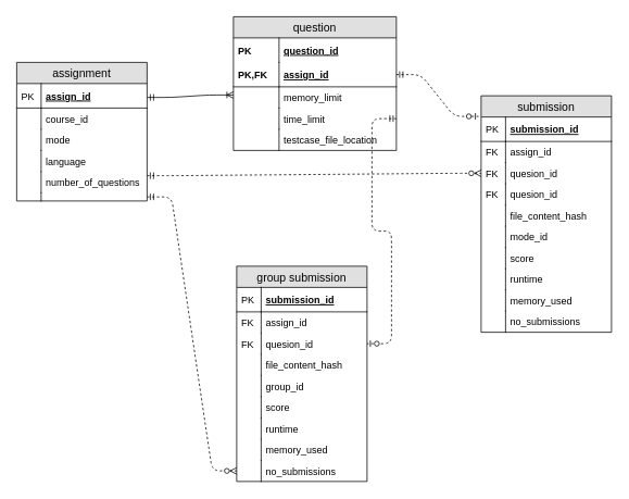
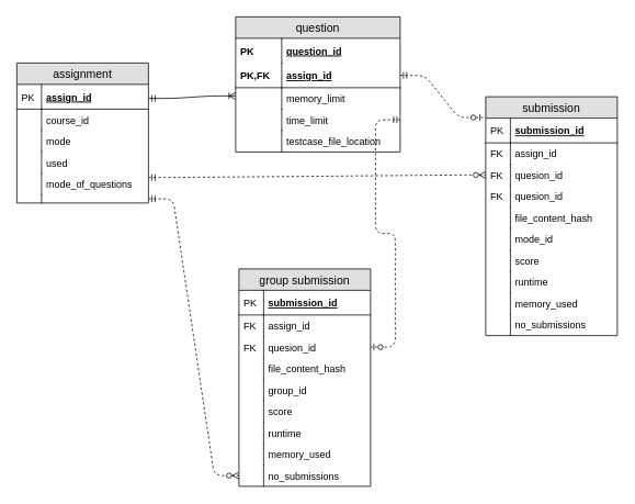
  <mxCell id="0" />
  <mxCell id="1" parent="0" />
  <mxCell id="2" value="assignment" style="swimlane;fontStyle=0;childLayout=stackLayout;horizontal=1;startSize=26;fillColor=#e0e0e0;horizontalStack=0;resizeParent=1;resizeParentMax=0;resizeLast=0;collapsible=1;marginBottom=0;swimlaneFillColor=#ffffff;align=center;fontSize=14;" parent="1" vertex="1"><mxGeometry x="20" y="76" width="160" height="170" as="geometry" /></mxCell>
  <mxCell id="3" value="assign_id" style="shape=partialRectangle;top=0;left=0;right=0;bottom=1;align=left;verticalAlign=middle;fillColor=none;spacingLeft=34;spacingRight=4;overflow=hidden;rotatable=0;points=[[0,0.5],[1,0.5]];portConstraint=eastwest;dropTarget=0;fontStyle=5;fontSize=12;" parent="2" vertex="1"><mxGeometry y="26" width="160" height="30" as="geometry" /></mxCell>
  <mxCell id="4" value="PK" style="shape=partialRectangle;top=0;left=0;bottom=0;fillColor=none;align=left;verticalAlign=middle;spacingLeft=4;spacingRight=4;overflow=hidden;rotatable=0;points=[];portConstraint=eastwest;part=1;fontSize=12;" parent="3" vertex="1" connectable="0"><mxGeometry width="30" height="30" as="geometry" /></mxCell>
  <mxCell id="5" value="course_id" style="shape=partialRectangle;top=0;left=0;right=0;bottom=0;align=left;verticalAlign=top;fillColor=none;spacingLeft=34;spacingRight=4;overflow=hidden;rotatable=0;points=[[0,0.5],[1,0.5]];portConstraint=eastwest;dropTarget=0;fontSize=12;" parent="2" vertex="1"><mxGeometry y="56" width="160" height="26" as="geometry" /></mxCell>
  <mxCell id="6" value="" style="shape=partialRectangle;top=0;left=0;bottom=0;fillColor=none;align=left;verticalAlign=top;spacingLeft=4;spacingRight=4;overflow=hidden;rotatable=0;points=[];portConstraint=eastwest;part=1;fontSize=12;" parent="5" vertex="1" connectable="0"><mxGeometry width="30" height="26" as="geometry" /></mxCell>
  <mxCell id="7" value="mode" style="shape=partialRectangle;top=0;left=0;right=0;bottom=0;align=left;verticalAlign=top;fillColor=none;spacingLeft=34;spacingRight=4;overflow=hidden;rotatable=0;points=[[0,0.5],[1,0.5]];portConstraint=eastwest;dropTarget=0;fontSize=12;" parent="2" vertex="1"><mxGeometry y="82" width="160" height="26" as="geometry" /></mxCell>
  <mxCell id="8" value="" style="shape=partialRectangle;top=0;left=0;bottom=0;fillColor=none;align=left;verticalAlign=top;spacingLeft=4;spacingRight=4;overflow=hidden;rotatable=0;points=[];portConstraint=eastwest;part=1;fontSize=12;" parent="7" vertex="1" connectable="0"><mxGeometry width="30" height="26" as="geometry" /></mxCell>
- <mxCell id="9" value="language" style="shape=partialRectangle;top=0;left=0;right=0;bottom=0;align=left;verticalAlign=top;fillColor=none;spacingLeft=34;spacingRight=4;overflow=hidden;rotatable=0;points=[[0,0.5],[1,0.5]];portConstraint=eastwest;dropTarget=0;fontSize=12;" parent="2" vertex="1"><mxGeometry y="108" width="160" height="26" as="geometry" /></mxCell>
+ <mxCell id="9" value="used" style="shape=partialRectangle;top=0;left=0;right=0;bottom=0;align=left;verticalAlign=top;fillColor=none;spacingLeft=34;spacingRight=4;overflow=hidden;rotatable=0;points=[[0,0.5],[1,0.5]];portConstraint=eastwest;dropTarget=0;fontSize=12;" parent="2" vertex="1"><mxGeometry y="108" width="160" height="26" as="geometry" /></mxCell>
  <mxCell id="10" value="" style="shape=partialRectangle;top=0;left=0;bottom=0;fillColor=none;align=left;verticalAlign=top;spacingLeft=4;spacingRight=4;overflow=hidden;rotatable=0;points=[];portConstraint=eastwest;part=1;fontSize=12;" parent="9" vertex="1" connectable="0"><mxGeometry width="30" height="26" as="geometry" /></mxCell>
- <mxCell id="11" value="number_of_questions" style="shape=partialRectangle;top=0;left=0;right=0;bottom=0;align=left;verticalAlign=top;fillColor=none;spacingLeft=34;spacingRight=4;overflow=hidden;rotatable=0;points=[[0,0.5],[1,0.5]];portConstraint=eastwest;dropTarget=0;fontSize=12;" parent="2" vertex="1"><mxGeometry y="134" width="160" height="26" as="geometry" /></mxCell>
+ <mxCell id="11" value="mode_of_questions" style="shape=partialRectangle;top=0;left=0;right=0;bottom=0;align=left;verticalAlign=top;fillColor=none;spacingLeft=34;spacingRight=4;overflow=hidden;rotatable=0;points=[[0,0.5],[1,0.5]];portConstraint=eastwest;dropTarget=0;fontSize=12;" parent="2" vertex="1"><mxGeometry y="134" width="160" height="26" as="geometry" /></mxCell>
  <mxCell id="12" value="" style="shape=partialRectangle;top=0;left=0;bottom=0;fillColor=none;align=left;verticalAlign=top;spacingLeft=4;spacingRight=4;overflow=hidden;rotatable=0;points=[];portConstraint=eastwest;part=1;fontSize=12;" parent="11" vertex="1" connectable="0"><mxGeometry width="30" height="26" as="geometry" /></mxCell>
  <mxCell id="13" value="" style="shape=partialRectangle;top=0;left=0;right=0;bottom=0;align=left;verticalAlign=top;fillColor=none;spacingLeft=34;spacingRight=4;overflow=hidden;rotatable=0;points=[[0,0.5],[1,0.5]];portConstraint=eastwest;dropTarget=0;fontSize=12;" parent="2" vertex="1"><mxGeometry y="160" width="160" height="10" as="geometry" /></mxCell>
  <mxCell id="14" value="" style="shape=partialRectangle;top=0;left=0;bottom=0;fillColor=none;align=left;verticalAlign=top;spacingLeft=4;spacingRight=4;overflow=hidden;rotatable=0;points=[];portConstraint=eastwest;part=1;fontSize=12;" parent="13" vertex="1" connectable="0"><mxGeometry width="30" height="10" as="geometry" /></mxCell>
  <mxCell id="15" value="question" style="swimlane;fontStyle=0;childLayout=stackLayout;horizontal=1;startSize=26;fillColor=#e0e0e0;horizontalStack=0;resizeParent=1;resizeParentMax=0;resizeLast=0;collapsible=1;marginBottom=0;swimlaneFillColor=#ffffff;align=center;fontSize=14;" parent="1" vertex="1"><mxGeometry x="286" y="20" width="200" height="164" as="geometry" /></mxCell>
  <mxCell id="16" value="question_id" style="shape=partialRectangle;top=0;left=0;right=0;bottom=0;align=left;verticalAlign=middle;fillColor=none;spacingLeft=60;spacingRight=4;overflow=hidden;rotatable=0;points=[[0,0.5],[1,0.5]];portConstraint=eastwest;dropTarget=0;fontStyle=5;fontSize=12;" parent="15" vertex="1"><mxGeometry y="26" width="200" height="30" as="geometry" /></mxCell>
  <mxCell id="17" value="PK" style="shape=partialRectangle;fontStyle=1;top=0;left=0;bottom=0;fillColor=none;align=left;verticalAlign=middle;spacingLeft=4;spacingRight=4;overflow=hidden;rotatable=0;points=[];portConstraint=eastwest;part=1;fontSize=12;" parent="16" vertex="1" connectable="0"><mxGeometry width="56" height="30" as="geometry" /></mxCell>
  <mxCell id="18" value="assign_id" style="shape=partialRectangle;top=0;left=0;right=0;bottom=1;align=left;verticalAlign=middle;fillColor=none;spacingLeft=60;spacingRight=4;overflow=hidden;rotatable=0;points=[[0,0.5],[1,0.5]];portConstraint=eastwest;dropTarget=0;fontStyle=5;fontSize=12;" parent="15" vertex="1"><mxGeometry y="56" width="200" height="30" as="geometry" /></mxCell>
  <mxCell id="19" value="PK,FK" style="shape=partialRectangle;fontStyle=1;top=0;left=0;bottom=0;fillColor=none;align=left;verticalAlign=middle;spacingLeft=4;spacingRight=4;overflow=hidden;rotatable=0;points=[];portConstraint=eastwest;part=1;fontSize=12;" parent="18" vertex="1" connectable="0"><mxGeometry width="56" height="30" as="geometry" /></mxCell>
  <mxCell id="20" value="memory_limit" style="shape=partialRectangle;top=0;left=0;right=0;bottom=0;align=left;verticalAlign=top;fillColor=none;spacingLeft=60;spacingRight=4;overflow=hidden;rotatable=0;points=[[0,0.5],[1,0.5]];portConstraint=eastwest;dropTarget=0;fontSize=12;" parent="15" vertex="1"><mxGeometry y="86" width="200" height="26" as="geometry" /></mxCell>
  <mxCell id="21" value="" style="shape=partialRectangle;top=0;left=0;bottom=0;fillColor=none;align=left;verticalAlign=top;spacingLeft=4;spacingRight=4;overflow=hidden;rotatable=0;points=[];portConstraint=eastwest;part=1;fontSize=12;" parent="20" vertex="1" connectable="0"><mxGeometry width="56" height="26" as="geometry" /></mxCell>
  <mxCell id="22" value="time_limit" style="shape=partialRectangle;top=0;left=0;right=0;bottom=0;align=left;verticalAlign=top;fillColor=none;spacingLeft=60;spacingRight=4;overflow=hidden;rotatable=0;points=[[0,0.5],[1,0.5]];portConstraint=eastwest;dropTarget=0;fontSize=12;" parent="15" vertex="1"><mxGeometry y="112" width="200" height="26" as="geometry" /></mxCell>
  <mxCell id="23" value="" style="shape=partialRectangle;fontStyle=1;top=0;left=0;bottom=0;fillColor=none;align=left;verticalAlign=top;spacingLeft=4;spacingRight=4;overflow=hidden;rotatable=0;points=[];portConstraint=eastwest;part=1;fontSize=12;" parent="22" vertex="1" connectable="0"><mxGeometry width="56" height="26" as="geometry" /></mxCell>
  <mxCell id="24" value="testcase_file_location" style="shape=partialRectangle;top=0;left=0;right=0;bottom=0;align=left;verticalAlign=top;fillColor=none;spacingLeft=60;spacingRight=4;overflow=hidden;rotatable=0;points=[[0,0.5],[1,0.5]];portConstraint=eastwest;dropTarget=0;fontSize=12;" parent="15" vertex="1"><mxGeometry y="138" width="200" height="26" as="geometry" /></mxCell>
  <mxCell id="25" value="" style="shape=partialRectangle;fontStyle=1;top=0;left=0;bottom=0;fillColor=none;align=left;verticalAlign=top;spacingLeft=4;spacingRight=4;overflow=hidden;rotatable=0;points=[];portConstraint=eastwest;part=1;fontSize=12;" parent="24" vertex="1" connectable="0"><mxGeometry width="56" height="26" as="geometry" /></mxCell>
  <mxCell id="26" value="" style="edgeStyle=entityRelationEdgeStyle;fontSize=12;html=1;endArrow=ERoneToMany;startArrow=ERmandOne;" parent="1" edge="1"><mxGeometry width="100" height="100" relative="1" as="geometry"><mxPoint x="180" y="119" as="sourcePoint" /><mxPoint x="286" y="116" as="targetPoint" /></mxGeometry></mxCell>
  <mxCell id="27" value="submission" style="swimlane;fontStyle=0;childLayout=stackLayout;horizontal=1;startSize=26;fillColor=#e0e0e0;horizontalStack=0;resizeParent=1;resizeParentMax=0;resizeLast=0;collapsible=1;marginBottom=0;swimlaneFillColor=#ffffff;align=center;fontSize=14;" parent="1" vertex="1"><mxGeometry x="590" y="117" width="160" height="290" as="geometry" /></mxCell>
  <mxCell id="28" value="submission_id" style="shape=partialRectangle;top=0;left=0;right=0;bottom=1;align=left;verticalAlign=middle;fillColor=none;spacingLeft=34;spacingRight=4;overflow=hidden;rotatable=0;points=[[0,0.5],[1,0.5]];portConstraint=eastwest;dropTarget=0;fontStyle=5;fontSize=12;" parent="27" vertex="1"><mxGeometry y="26" width="160" height="30" as="geometry" /></mxCell>
  <mxCell id="29" value="PK" style="shape=partialRectangle;top=0;left=0;bottom=0;fillColor=none;align=left;verticalAlign=middle;spacingLeft=4;spacingRight=4;overflow=hidden;rotatable=0;points=[];portConstraint=eastwest;part=1;fontSize=12;" parent="28" vertex="1" connectable="0"><mxGeometry width="30" height="30" as="geometry" /></mxCell>
  <mxCell id="30" value="assign_id" style="shape=partialRectangle;top=0;left=0;right=0;bottom=0;align=left;verticalAlign=top;fillColor=none;spacingLeft=34;spacingRight=4;overflow=hidden;rotatable=0;points=[[0,0.5],[1,0.5]];portConstraint=eastwest;dropTarget=0;fontSize=12;" parent="27" vertex="1"><mxGeometry y="56" width="160" height="26" as="geometry" /></mxCell>
  <mxCell id="31" value="FK" style="shape=partialRectangle;top=0;left=0;bottom=0;fillColor=none;align=left;verticalAlign=top;spacingLeft=4;spacingRight=4;overflow=hidden;rotatable=0;points=[];portConstraint=eastwest;part=1;fontSize=12;" parent="30" vertex="1" connectable="0"><mxGeometry width="30" height="26" as="geometry" /></mxCell>
  <mxCell id="32" value="quesion_id" style="shape=partialRectangle;top=0;left=0;right=0;bottom=0;align=left;verticalAlign=top;fillColor=none;spacingLeft=34;spacingRight=4;overflow=hidden;rotatable=0;points=[[0,0.5],[1,0.5]];portConstraint=eastwest;dropTarget=0;fontSize=12;" vertex="1" parent="27"><mxGeometry y="82" width="160" height="26" as="geometry" /></mxCell>
  <mxCell id="33" value="FK" style="shape=partialRectangle;top=0;left=0;bottom=0;fillColor=none;align=left;verticalAlign=top;spacingLeft=4;spacingRight=4;overflow=hidden;rotatable=0;points=[];portConstraint=eastwest;part=1;fontSize=12;" vertex="1" connectable="0" parent="32"><mxGeometry width="30" height="26" as="geometry" /></mxCell>
  <mxCell id="34" value="quesion_id" style="shape=partialRectangle;top=0;left=0;right=0;bottom=0;align=left;verticalAlign=top;fillColor=none;spacingLeft=34;spacingRight=4;overflow=hidden;rotatable=0;points=[[0,0.5],[1,0.5]];portConstraint=eastwest;dropTarget=0;fontSize=12;" parent="27" vertex="1"><mxGeometry y="108" width="160" height="26" as="geometry" /></mxCell>
  <mxCell id="35" value="FK" style="shape=partialRectangle;top=0;left=0;bottom=0;fillColor=none;align=left;verticalAlign=top;spacingLeft=4;spacingRight=4;overflow=hidden;rotatable=0;points=[];portConstraint=eastwest;part=1;fontSize=12;" parent="34" vertex="1" connectable="0"><mxGeometry width="30" height="26" as="geometry" /></mxCell>
  <mxCell id="36" value="file_content_hash" style="shape=partialRectangle;top=0;left=0;right=0;bottom=0;align=left;verticalAlign=top;fillColor=none;spacingLeft=34;spacingRight=4;overflow=hidden;rotatable=0;points=[[0,0.5],[1,0.5]];portConstraint=eastwest;dropTarget=0;fontSize=12;" parent="27" vertex="1"><mxGeometry y="134" width="160" height="26" as="geometry" /></mxCell>
  <mxCell id="37" value="" style="shape=partialRectangle;top=0;left=0;bottom=0;fillColor=none;align=left;verticalAlign=top;spacingLeft=4;spacingRight=4;overflow=hidden;rotatable=0;points=[];portConstraint=eastwest;part=1;fontSize=12;" parent="36" vertex="1" connectable="0"><mxGeometry width="30" height="26" as="geometry" /></mxCell>
  <mxCell id="38" value="mode_id" style="shape=partialRectangle;top=0;left=0;right=0;bottom=0;align=left;verticalAlign=top;fillColor=none;spacingLeft=34;spacingRight=4;overflow=hidden;rotatable=0;points=[[0,0.5],[1,0.5]];portConstraint=eastwest;dropTarget=0;fontSize=12;" parent="27" vertex="1"><mxGeometry y="160" width="160" height="26" as="geometry" /></mxCell>
  <mxCell id="39" value="" style="shape=partialRectangle;top=0;left=0;bottom=0;fillColor=none;align=left;verticalAlign=top;spacingLeft=4;spacingRight=4;overflow=hidden;rotatable=0;points=[];portConstraint=eastwest;part=1;fontSize=12;" parent="38" vertex="1" connectable="0"><mxGeometry width="30" height="26" as="geometry" /></mxCell>
  <mxCell id="40" value="score" style="shape=partialRectangle;top=0;left=0;right=0;bottom=0;align=left;verticalAlign=top;fillColor=none;spacingLeft=34;spacingRight=4;overflow=hidden;rotatable=0;points=[[0,0.5],[1,0.5]];portConstraint=eastwest;dropTarget=0;fontSize=12;" parent="27" vertex="1"><mxGeometry y="186" width="160" height="26" as="geometry" /></mxCell>
  <mxCell id="41" value="" style="shape=partialRectangle;top=0;left=0;bottom=0;fillColor=none;align=left;verticalAlign=top;spacingLeft=4;spacingRight=4;overflow=hidden;rotatable=0;points=[];portConstraint=eastwest;part=1;fontSize=12;" parent="40" vertex="1" connectable="0"><mxGeometry width="30" height="26" as="geometry" /></mxCell>
  <mxCell id="42" value="runtime" style="shape=partialRectangle;top=0;left=0;right=0;bottom=0;align=left;verticalAlign=top;fillColor=none;spacingLeft=34;spacingRight=4;overflow=hidden;rotatable=0;points=[[0,0.5],[1,0.5]];portConstraint=eastwest;dropTarget=0;fontSize=12;" parent="27" vertex="1"><mxGeometry y="212" width="160" height="26" as="geometry" /></mxCell>
  <mxCell id="43" value="" style="shape=partialRectangle;top=0;left=0;bottom=0;fillColor=none;align=left;verticalAlign=top;spacingLeft=4;spacingRight=4;overflow=hidden;rotatable=0;points=[];portConstraint=eastwest;part=1;fontSize=12;" parent="42" vertex="1" connectable="0"><mxGeometry width="30" height="26" as="geometry" /></mxCell>
  <mxCell id="44" value="memory_used" style="shape=partialRectangle;top=0;left=0;right=0;bottom=0;align=left;verticalAlign=top;fillColor=none;spacingLeft=34;spacingRight=4;overflow=hidden;rotatable=0;points=[[0,0.5],[1,0.5]];portConstraint=eastwest;dropTarget=0;fontSize=12;" parent="27" vertex="1"><mxGeometry y="238" width="160" height="26" as="geometry" /></mxCell>
  <mxCell id="45" value="" style="shape=partialRectangle;top=0;left=0;bottom=0;fillColor=none;align=left;verticalAlign=top;spacingLeft=4;spacingRight=4;overflow=hidden;rotatable=0;points=[];portConstraint=eastwest;part=1;fontSize=12;" parent="44" vertex="1" connectable="0"><mxGeometry width="30" height="26" as="geometry" /></mxCell>
  <mxCell id="46" value="no_submissions" style="shape=partialRectangle;top=0;left=0;right=0;bottom=0;align=left;verticalAlign=top;fillColor=none;spacingLeft=34;spacingRight=4;overflow=hidden;rotatable=0;points=[[0,0.5],[1,0.5]];portConstraint=eastwest;dropTarget=0;fontSize=12;" parent="27" vertex="1"><mxGeometry y="264" width="160" height="26" as="geometry" /></mxCell>
  <mxCell id="47" value="" style="shape=partialRectangle;top=0;left=0;bottom=0;fillColor=none;align=left;verticalAlign=top;spacingLeft=4;spacingRight=4;overflow=hidden;rotatable=0;points=[];portConstraint=eastwest;part=1;fontSize=12;" parent="46" vertex="1" connectable="0"><mxGeometry width="30" height="26" as="geometry" /></mxCell>
  <mxCell id="48" value="" style="edgeStyle=entityRelationEdgeStyle;fontSize=12;html=1;endArrow=ERzeroToOne;startArrow=ERmandOne;entryX=-0.019;entryY=0.087;entryDx=0;entryDy=0;exitX=1;exitY=0.5;exitDx=0;exitDy=0;dashed=1;entryPerimeter=0;" parent="1" source="18" target="27" edge="1"><mxGeometry width="100" height="100" relative="1" as="geometry"><mxPoint x="20" y="506" as="sourcePoint" /><mxPoint x="120" y="406" as="targetPoint" /></mxGeometry></mxCell>
  <mxCell id="49" value="" style="edgeStyle=entityRelationEdgeStyle;fontSize=12;html=1;endArrow=ERzeroToMany;startArrow=ERmandOne;dashed=1;exitX=1;exitY=0.192;exitDx=0;exitDy=0;exitPerimeter=0;entryX=0;entryY=0.5;entryDx=0;entryDy=0;" parent="1" source="11" edge="1" target="32"><mxGeometry width="100" height="100" relative="1" as="geometry"><mxPoint x="20" y="506" as="sourcePoint" /><mxPoint x="580" y="215" as="targetPoint" /></mxGeometry></mxCell>
  <mxCell id="50" value="group submission" style="swimlane;fontStyle=0;childLayout=stackLayout;horizontal=1;startSize=26;fillColor=#e0e0e0;horizontalStack=0;resizeParent=1;resizeParentMax=0;resizeLast=0;collapsible=1;marginBottom=0;swimlaneFillColor=#ffffff;align=center;fontSize=14;" vertex="1" parent="1"><mxGeometry x="290" y="326" width="160" height="264" as="geometry" /></mxCell>
  <mxCell id="51" value="submission_id" style="shape=partialRectangle;top=0;left=0;right=0;bottom=1;align=left;verticalAlign=middle;fillColor=none;spacingLeft=34;spacingRight=4;overflow=hidden;rotatable=0;points=[[0,0.5],[1,0.5]];portConstraint=eastwest;dropTarget=0;fontStyle=5;fontSize=12;" vertex="1" parent="50"><mxGeometry y="26" width="160" height="30" as="geometry" /></mxCell>
  <mxCell id="52" value="PK" style="shape=partialRectangle;top=0;left=0;bottom=0;fillColor=none;align=left;verticalAlign=middle;spacingLeft=4;spacingRight=4;overflow=hidden;rotatable=0;points=[];portConstraint=eastwest;part=1;fontSize=12;" vertex="1" connectable="0" parent="51"><mxGeometry width="30" height="30" as="geometry" /></mxCell>
  <mxCell id="53" value="assign_id" style="shape=partialRectangle;top=0;left=0;right=0;bottom=0;align=left;verticalAlign=top;fillColor=none;spacingLeft=34;spacingRight=4;overflow=hidden;rotatable=0;points=[[0,0.5],[1,0.5]];portConstraint=eastwest;dropTarget=0;fontSize=12;" vertex="1" parent="50"><mxGeometry y="56" width="160" height="26" as="geometry" /></mxCell>
  <mxCell id="54" value="FK" style="shape=partialRectangle;top=0;left=0;bottom=0;fillColor=none;align=left;verticalAlign=top;spacingLeft=4;spacingRight=4;overflow=hidden;rotatable=0;points=[];portConstraint=eastwest;part=1;fontSize=12;" vertex="1" connectable="0" parent="53"><mxGeometry width="30" height="26" as="geometry" /></mxCell>
  <mxCell id="55" value="quesion_id" style="shape=partialRectangle;top=0;left=0;right=0;bottom=0;align=left;verticalAlign=top;fillColor=none;spacingLeft=34;spacingRight=4;overflow=hidden;rotatable=0;points=[[0,0.5],[1,0.5]];portConstraint=eastwest;dropTarget=0;fontSize=12;" vertex="1" parent="50"><mxGeometry y="82" width="160" height="26" as="geometry" /></mxCell>
  <mxCell id="56" value="FK" style="shape=partialRectangle;top=0;left=0;bottom=0;fillColor=none;align=left;verticalAlign=top;spacingLeft=4;spacingRight=4;overflow=hidden;rotatable=0;points=[];portConstraint=eastwest;part=1;fontSize=12;" vertex="1" connectable="0" parent="55"><mxGeometry width="30" height="26" as="geometry" /></mxCell>
  <mxCell id="57" value="file_content_hash" style="shape=partialRectangle;top=0;left=0;right=0;bottom=0;align=left;verticalAlign=top;fillColor=none;spacingLeft=34;spacingRight=4;overflow=hidden;rotatable=0;points=[[0,0.5],[1,0.5]];portConstraint=eastwest;dropTarget=0;fontSize=12;" vertex="1" parent="50"><mxGeometry y="108" width="160" height="26" as="geometry" /></mxCell>
  <mxCell id="58" value="" style="shape=partialRectangle;top=0;left=0;bottom=0;fillColor=none;align=left;verticalAlign=top;spacingLeft=4;spacingRight=4;overflow=hidden;rotatable=0;points=[];portConstraint=eastwest;part=1;fontSize=12;" vertex="1" connectable="0" parent="57"><mxGeometry width="30" height="26" as="geometry" /></mxCell>
  <mxCell id="59" value="group_id" style="shape=partialRectangle;top=0;left=0;right=0;bottom=0;align=left;verticalAlign=top;fillColor=none;spacingLeft=34;spacingRight=4;overflow=hidden;rotatable=0;points=[[0,0.5],[1,0.5]];portConstraint=eastwest;dropTarget=0;fontSize=12;" vertex="1" parent="50"><mxGeometry y="134" width="160" height="26" as="geometry" /></mxCell>
  <mxCell id="60" value="" style="shape=partialRectangle;top=0;left=0;bottom=0;fillColor=none;align=left;verticalAlign=top;spacingLeft=4;spacingRight=4;overflow=hidden;rotatable=0;points=[];portConstraint=eastwest;part=1;fontSize=12;" vertex="1" connectable="0" parent="59"><mxGeometry width="30" height="26" as="geometry" /></mxCell>
  <mxCell id="61" value="score" style="shape=partialRectangle;top=0;left=0;right=0;bottom=0;align=left;verticalAlign=top;fillColor=none;spacingLeft=34;spacingRight=4;overflow=hidden;rotatable=0;points=[[0,0.5],[1,0.5]];portConstraint=eastwest;dropTarget=0;fontSize=12;" vertex="1" parent="50"><mxGeometry y="160" width="160" height="26" as="geometry" /></mxCell>
  <mxCell id="62" value="" style="shape=partialRectangle;top=0;left=0;bottom=0;fillColor=none;align=left;verticalAlign=top;spacingLeft=4;spacingRight=4;overflow=hidden;rotatable=0;points=[];portConstraint=eastwest;part=1;fontSize=12;" vertex="1" connectable="0" parent="61"><mxGeometry width="30" height="26" as="geometry" /></mxCell>
  <mxCell id="63" value="runtime" style="shape=partialRectangle;top=0;left=0;right=0;bottom=0;align=left;verticalAlign=top;fillColor=none;spacingLeft=34;spacingRight=4;overflow=hidden;rotatable=0;points=[[0,0.5],[1,0.5]];portConstraint=eastwest;dropTarget=0;fontSize=12;" vertex="1" parent="50"><mxGeometry y="186" width="160" height="26" as="geometry" /></mxCell>
  <mxCell id="64" value="" style="shape=partialRectangle;top=0;left=0;bottom=0;fillColor=none;align=left;verticalAlign=top;spacingLeft=4;spacingRight=4;overflow=hidden;rotatable=0;points=[];portConstraint=eastwest;part=1;fontSize=12;" vertex="1" connectable="0" parent="63"><mxGeometry width="30" height="26" as="geometry" /></mxCell>
  <mxCell id="65" value="memory_used" style="shape=partialRectangle;top=0;left=0;right=0;bottom=0;align=left;verticalAlign=top;fillColor=none;spacingLeft=34;spacingRight=4;overflow=hidden;rotatable=0;points=[[0,0.5],[1,0.5]];portConstraint=eastwest;dropTarget=0;fontSize=12;" vertex="1" parent="50"><mxGeometry y="212" width="160" height="26" as="geometry" /></mxCell>
  <mxCell id="66" value="" style="shape=partialRectangle;top=0;left=0;bottom=0;fillColor=none;align=left;verticalAlign=top;spacingLeft=4;spacingRight=4;overflow=hidden;rotatable=0;points=[];portConstraint=eastwest;part=1;fontSize=12;" vertex="1" connectable="0" parent="65"><mxGeometry width="30" height="26" as="geometry" /></mxCell>
  <mxCell id="67" value="no_submissions" style="shape=partialRectangle;top=0;left=0;right=0;bottom=0;align=left;verticalAlign=top;fillColor=none;spacingLeft=34;spacingRight=4;overflow=hidden;rotatable=0;points=[[0,0.5],[1,0.5]];portConstraint=eastwest;dropTarget=0;fontSize=12;" vertex="1" parent="50"><mxGeometry y="238" width="160" height="26" as="geometry" /></mxCell>
  <mxCell id="68" value="" style="shape=partialRectangle;top=0;left=0;bottom=0;fillColor=none;align=left;verticalAlign=top;spacingLeft=4;spacingRight=4;overflow=hidden;rotatable=0;points=[];portConstraint=eastwest;part=1;fontSize=12;" vertex="1" connectable="0" parent="67"><mxGeometry width="30" height="26" as="geometry" /></mxCell>
  <mxCell id="69" value="" style="edgeStyle=entityRelationEdgeStyle;fontSize=12;html=1;endArrow=ERzeroToMany;startArrow=ERmandOne;dashed=1;exitX=1;exitY=0.5;exitDx=0;exitDy=0;entryX=0;entryY=0.5;entryDx=0;entryDy=0;" edge="1" parent="1" source="13" target="67"><mxGeometry width="100" height="100" relative="1" as="geometry"><mxPoint x="100" y="619" as="sourcePoint" /><mxPoint x="510" y="616" as="targetPoint" /></mxGeometry></mxCell>
  <mxCell id="70" value="" style="edgeStyle=entityRelationEdgeStyle;fontSize=12;html=1;endArrow=ERzeroToOne;startArrow=ERmandOne;exitX=1;exitY=0.5;exitDx=0;exitDy=0;dashed=1;" edge="1" parent="1" source="22" target="55"><mxGeometry width="100" height="100" relative="1" as="geometry"><mxPoint x="390" y="256" as="sourcePoint" /><mxPoint x="550" y="266" as="targetPoint" /></mxGeometry></mxCell>
